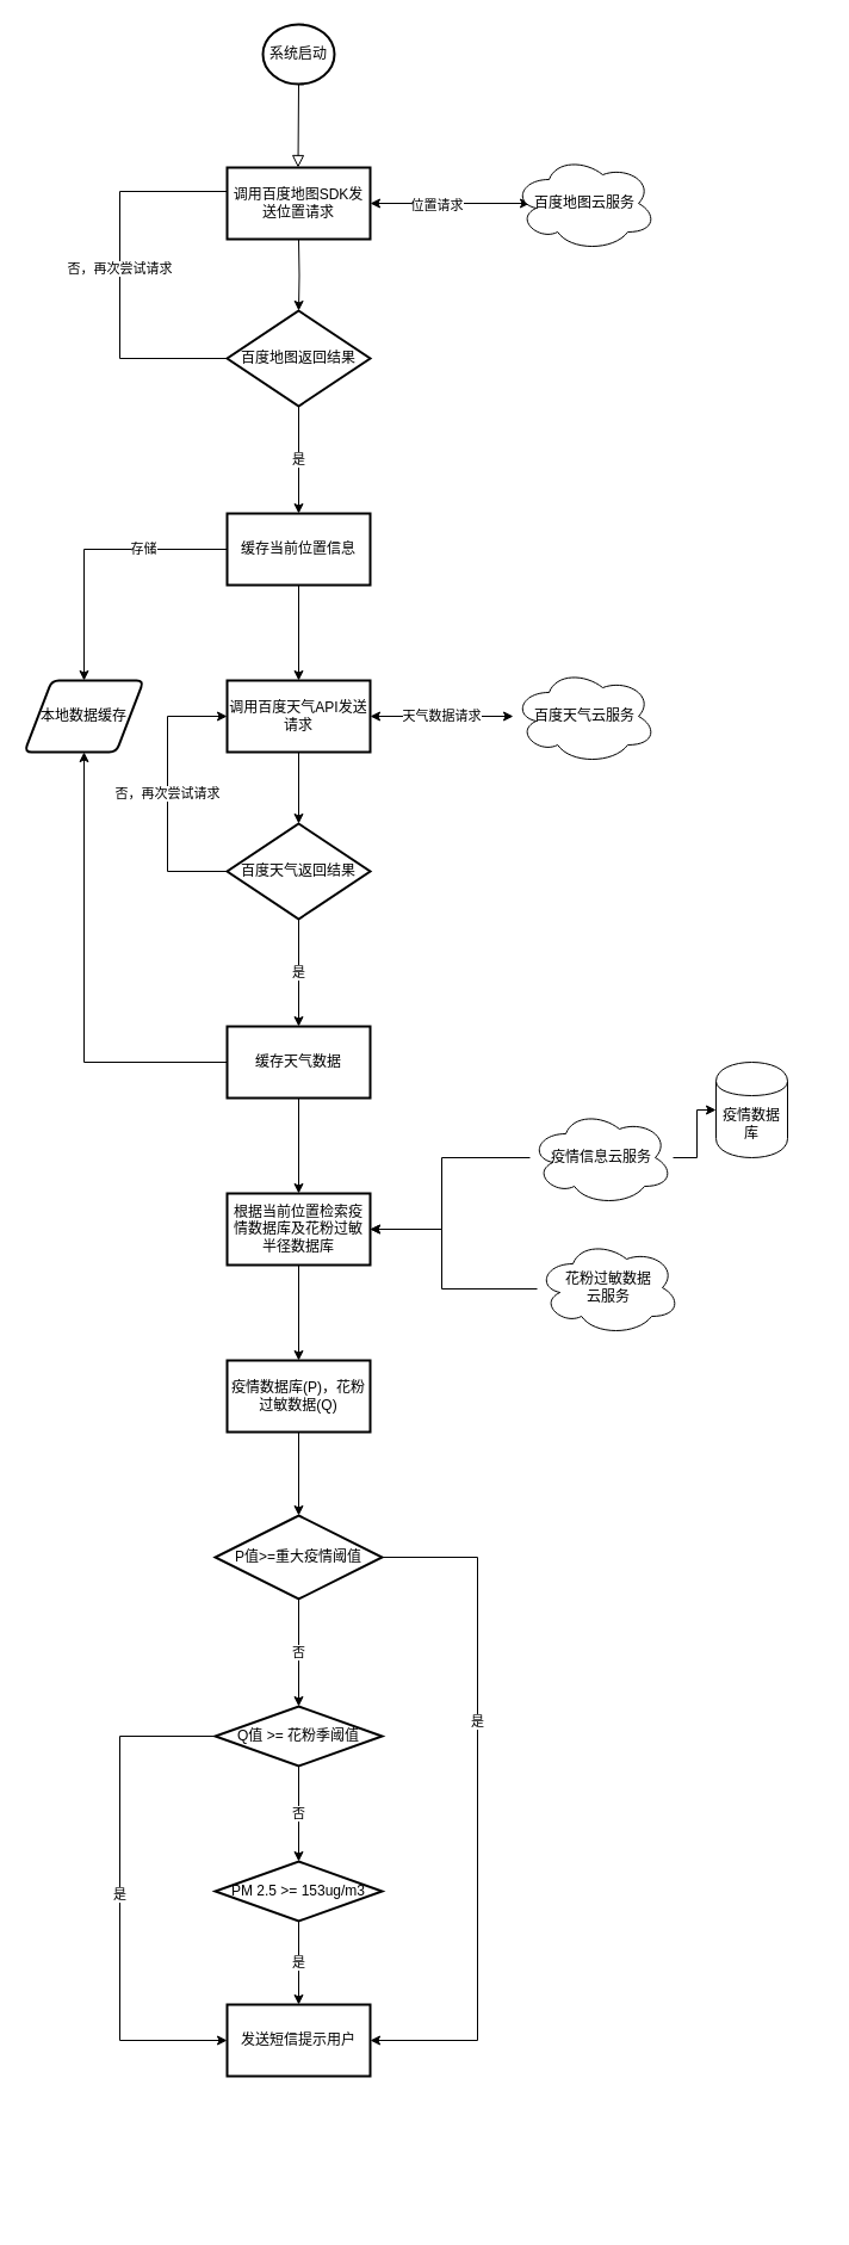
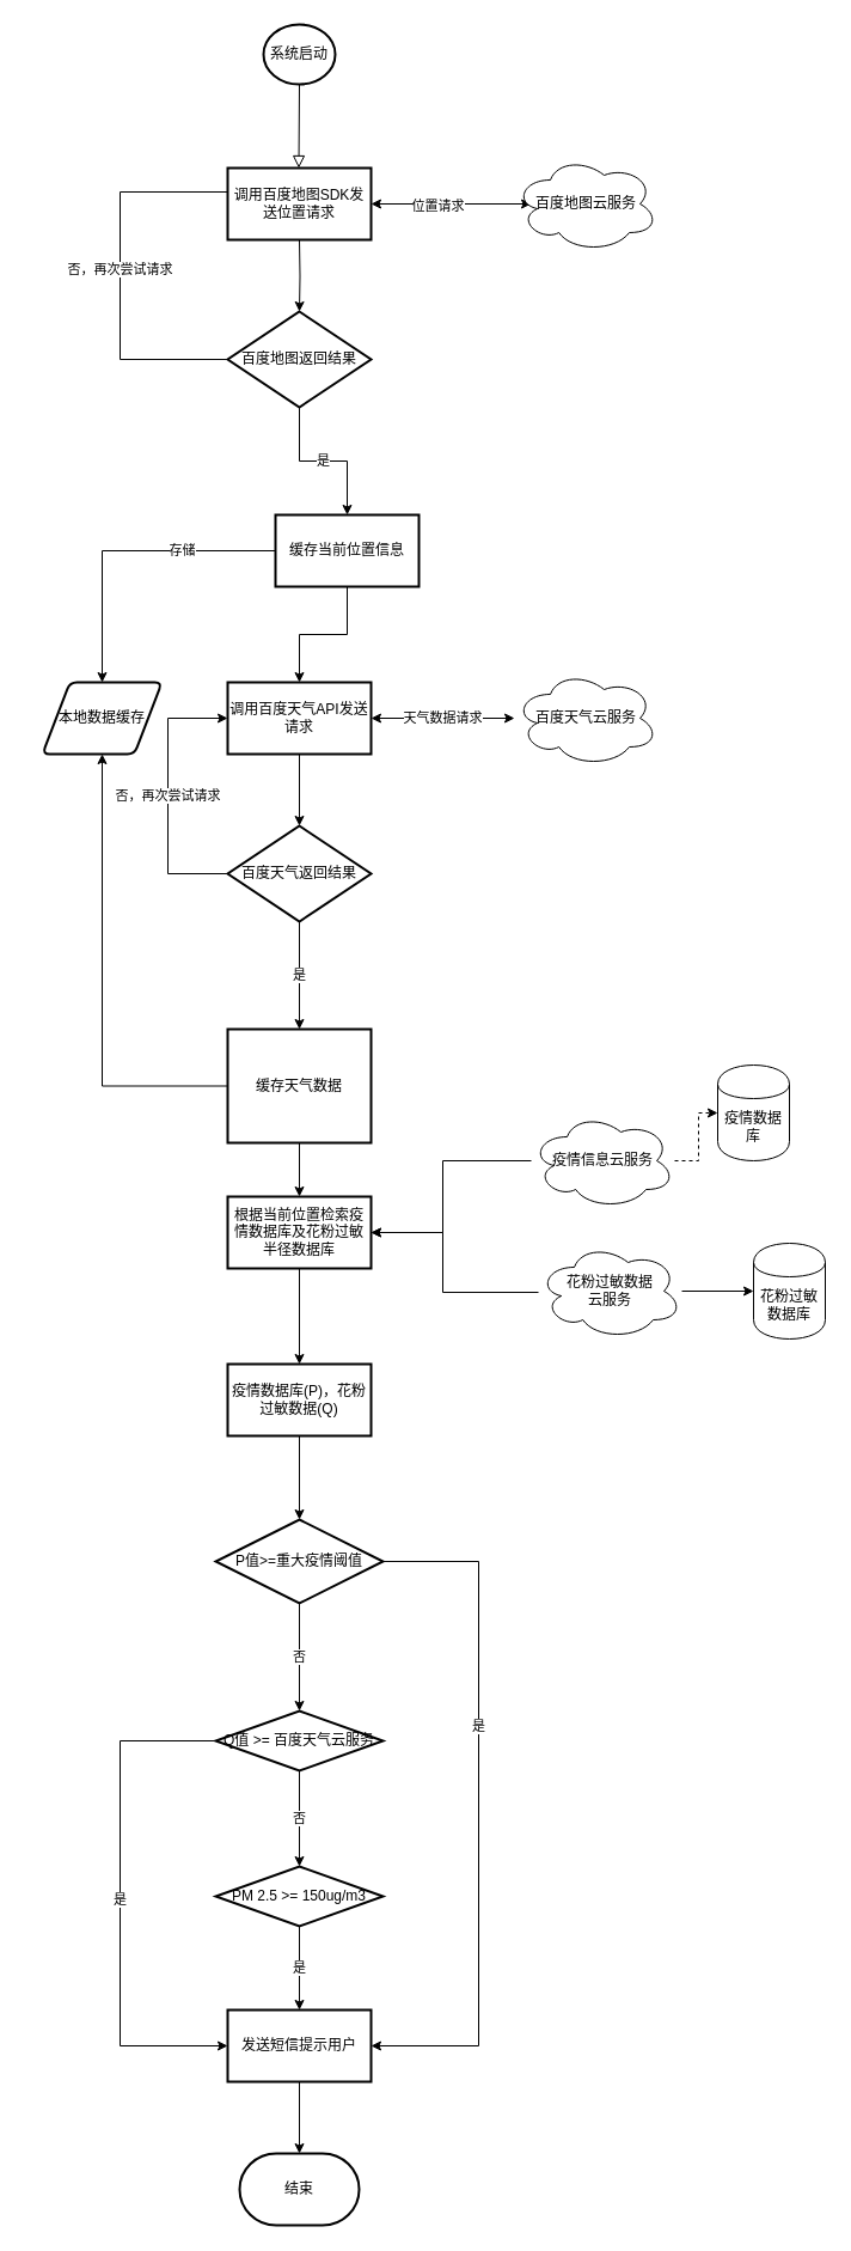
  <mxCell id="0" />
  <mxCell id="1" parent="0" />
  <mxCell id="2" value="" style="rounded=0;html=1;jettySize=auto;orthogonalLoop=1;fontSize=11;endArrow=block;endFill=0;endSize=8;strokeWidth=1;shadow=0;labelBackgroundColor=none;edgeStyle=orthogonalEdgeStyle;exitX=0.5;exitY=1;exitDx=0;exitDy=0;exitPerimeter=0;" parent="1" source="3" edge="1"><mxGeometry relative="1" as="geometry"><mxPoint x="249.5" y="90" as="sourcePoint" /><mxPoint x="249.5" y="140" as="targetPoint" /></mxGeometry></mxCell>
  <mxCell id="3" value="系统启动" style="strokeWidth=2;html=1;shape=mxgraph.flowchart.start_2;whiteSpace=wrap;" parent="1" vertex="1"><mxGeometry x="220" y="20" width="60" height="50" as="geometry" /></mxCell>
  <mxCell id="4" value="" style="edgeStyle=orthogonalEdgeStyle;rounded=0;orthogonalLoop=1;jettySize=auto;html=1;" parent="1" target="9" edge="1"><mxGeometry relative="1" as="geometry"><mxPoint x="250" y="200" as="sourcePoint" /></mxGeometry></mxCell>
  <mxCell id="5" value="" style="endArrow=classic;startArrow=classic;html=1;exitX=1;exitY=0.5;exitDx=0;exitDy=0;" parent="1" source="39" edge="1"><mxGeometry width="50" height="50" relative="1" as="geometry"><mxPoint x="300" y="170" as="sourcePoint" /><mxPoint x="444" y="170" as="targetPoint" /></mxGeometry></mxCell>
  <mxCell id="6" value="位置请求" style="edgeLabel;html=1;align=center;verticalAlign=middle;resizable=0;points=[];" parent="5" vertex="1" connectable="0"><mxGeometry x="-0.181" y="-1" relative="1" as="geometry"><mxPoint as="offset" /></mxGeometry></mxCell>
  <mxCell id="7" value="是" style="edgeStyle=orthogonalEdgeStyle;rounded=0;orthogonalLoop=1;jettySize=auto;html=1;" parent="1" source="9" target="13" edge="1"><mxGeometry relative="1" as="geometry" /></mxCell>
  <mxCell id="8" value="否，再次尝试请求" style="edgeStyle=orthogonalEdgeStyle;rounded=0;orthogonalLoop=1;jettySize=auto;html=1;entryX=0;entryY=0.5;entryDx=0;entryDy=0;" parent="1" source="9" edge="1"><mxGeometry relative="1" as="geometry"><mxPoint x="200" y="160" as="targetPoint" /><Array as="points"><mxPoint x="100" y="300" /><mxPoint x="100" y="160" /></Array></mxGeometry></mxCell>
  <mxCell id="9" value="百度地图返回结果" style="strokeWidth=2;html=1;shape=mxgraph.flowchart.decision;whiteSpace=wrap;" parent="1" vertex="1"><mxGeometry x="190" y="260" width="120" height="80" as="geometry" /></mxCell>
  <mxCell id="10" value="" style="edgeStyle=orthogonalEdgeStyle;rounded=0;orthogonalLoop=1;jettySize=auto;html=1;" parent="1" source="13" target="15" edge="1"><mxGeometry relative="1" as="geometry" /></mxCell>
  <mxCell id="11" value="" style="edgeStyle=orthogonalEdgeStyle;rounded=0;orthogonalLoop=1;jettySize=auto;html=1;" parent="1" source="13" target="16" edge="1"><mxGeometry relative="1" as="geometry" /></mxCell>
  <mxCell id="12" value="存储" style="edgeLabel;html=1;align=center;verticalAlign=middle;resizable=0;points=[];" parent="11" vertex="1" connectable="0"><mxGeometry x="-0.383" y="-1" relative="1" as="geometry"><mxPoint as="offset" /></mxGeometry></mxCell>
- <mxCell id="13" value="缓存当前位置信息" style="whiteSpace=wrap;html=1;strokeWidth=2;" parent="1" vertex="1"><mxGeometry x="190" y="430" width="120" height="60" as="geometry" /></mxCell>
+ <mxCell id="13" value="缓存当前位置信息" style="whiteSpace=wrap;html=1;strokeWidth=2;" parent="1" vertex="1"><mxGeometry x="230" y="430" width="120" height="60" as="geometry" /></mxCell>
  <mxCell id="14" value="" style="edgeStyle=orthogonalEdgeStyle;rounded=0;orthogonalLoop=1;jettySize=auto;html=1;" parent="1" source="15" target="20" edge="1"><mxGeometry relative="1" as="geometry" /></mxCell>
  <mxCell id="15" value="调用百度天气API发送请求" style="whiteSpace=wrap;html=1;strokeWidth=2;" parent="1" vertex="1"><mxGeometry x="190" y="570" width="120" height="60" as="geometry" /></mxCell>
- <mxCell id="16" value="本地数据缓存" style="shape=parallelogram;html=1;strokeWidth=2;perimeter=parallelogramPerimeter;whiteSpace=wrap;rounded=1;arcSize=12;size=0.23;" parent="1" vertex="1"><mxGeometry x="20" y="570" width="100" height="60" as="geometry" /></mxCell>
+ <mxCell id="16" value="本地数据缓存" style="shape=parallelogram;html=1;strokeWidth=2;perimeter=parallelogramPerimeter;whiteSpace=wrap;rounded=1;arcSize=12;size=0.23;" parent="1" vertex="1"><mxGeometry x="35" y="570" width="100" height="60" as="geometry" /></mxCell>
  <mxCell id="17" value="天气数据请求" style="endArrow=classic;startArrow=classic;html=1;exitX=1;exitY=0.5;exitDx=0;exitDy=0;" parent="1" source="15" edge="1"><mxGeometry width="50" height="50" relative="1" as="geometry"><mxPoint x="310" y="650" as="sourcePoint" /><mxPoint x="430" y="600" as="targetPoint" /><Array as="points" /></mxGeometry></mxCell>
  <mxCell id="18" value="是" style="edgeStyle=orthogonalEdgeStyle;rounded=0;orthogonalLoop=1;jettySize=auto;html=1;" parent="1" source="20" target="23" edge="1"><mxGeometry relative="1" as="geometry" /></mxCell>
  <mxCell id="19" value="否，再次尝试请求" style="edgeStyle=orthogonalEdgeStyle;rounded=0;orthogonalLoop=1;jettySize=auto;html=1;exitX=0;exitY=0.5;exitDx=0;exitDy=0;exitPerimeter=0;entryX=0;entryY=0.5;entryDx=0;entryDy=0;" parent="1" source="20" target="15" edge="1"><mxGeometry relative="1" as="geometry"><Array as="points"><mxPoint x="140" y="730" /><mxPoint x="140" y="600" /></Array></mxGeometry></mxCell>
  <mxCell id="20" value="百度天气返回结果" style="strokeWidth=2;html=1;shape=mxgraph.flowchart.decision;whiteSpace=wrap;" parent="1" vertex="1"><mxGeometry x="190" y="690" width="120" height="80" as="geometry" /></mxCell>
  <mxCell id="21" style="edgeStyle=orthogonalEdgeStyle;rounded=0;orthogonalLoop=1;jettySize=auto;html=1;entryX=0.5;entryY=1;entryDx=0;entryDy=0;" parent="1" source="23" target="16" edge="1"><mxGeometry relative="1" as="geometry" /></mxCell>
  <mxCell id="22" value="" style="edgeStyle=orthogonalEdgeStyle;rounded=0;orthogonalLoop=1;jettySize=auto;html=1;" parent="1" source="23" target="25" edge="1"><mxGeometry relative="1" as="geometry" /></mxCell>
- <mxCell id="23" value="缓存天气数据" style="whiteSpace=wrap;html=1;strokeWidth=2;" parent="1" vertex="1"><mxGeometry x="190" y="860" width="120" height="60" as="geometry" /></mxCell>
+ <mxCell id="23" value="缓存天气数据" style="whiteSpace=wrap;html=1;strokeWidth=2;" parent="1" vertex="1"><mxGeometry x="190" y="860" width="120" height="95" as="geometry" /></mxCell>
  <mxCell id="24" value="" style="edgeStyle=orthogonalEdgeStyle;rounded=0;orthogonalLoop=1;jettySize=auto;html=1;" parent="1" source="25" target="27" edge="1"><mxGeometry relative="1" as="geometry" /></mxCell>
  <mxCell id="25" value="根据当前位置检索疫情数据库及花粉过敏半径数据库" style="whiteSpace=wrap;html=1;strokeWidth=2;" parent="1" vertex="1"><mxGeometry x="190" y="1000" width="120" height="60" as="geometry" /></mxCell>
  <mxCell id="26" value="" style="edgeStyle=orthogonalEdgeStyle;rounded=0;orthogonalLoop=1;jettySize=auto;html=1;" parent="1" source="27" target="30" edge="1"><mxGeometry relative="1" as="geometry" /></mxCell>
  <mxCell id="27" value="疫情数据库(P)，花粉过敏数据(Q)" style="whiteSpace=wrap;html=1;strokeWidth=2;" parent="1" vertex="1"><mxGeometry x="190" y="1140" width="120" height="60" as="geometry" /></mxCell>
  <mxCell id="28" value="否" style="edgeStyle=orthogonalEdgeStyle;rounded=0;orthogonalLoop=1;jettySize=auto;html=1;entryX=0.5;entryY=0;entryDx=0;entryDy=0;entryPerimeter=0;" parent="1" source="30" target="33" edge="1"><mxGeometry relative="1" as="geometry"><mxPoint x="250" y="1425" as="targetPoint" /></mxGeometry></mxCell>
  <mxCell id="29" value="是" style="edgeStyle=orthogonalEdgeStyle;rounded=0;orthogonalLoop=1;jettySize=auto;html=1;exitX=0;exitY=0.5;exitDx=0;exitDy=0;entryX=1;entryY=0.5;entryDx=0;entryDy=0;" parent="1" source="30" target="35" edge="1"><mxGeometry relative="1" as="geometry"><Array as="points"><mxPoint x="400" y="1305" /><mxPoint x="400" y="1710" /></Array></mxGeometry></mxCell>
  <mxCell id="30" value="P值&amp;gt;=重大疫情阈值" style="rhombus;whiteSpace=wrap;html=1;strokeWidth=2;" parent="1" vertex="1"><mxGeometry x="180" y="1270" width="140" height="70" as="geometry" /></mxCell>
  <mxCell id="31" value="否" style="edgeStyle=orthogonalEdgeStyle;rounded=0;orthogonalLoop=1;jettySize=auto;html=1;" parent="1" source="33" target="37" edge="1"><mxGeometry relative="1" as="geometry" /></mxCell>
  <mxCell id="32" value="是" style="edgeStyle=orthogonalEdgeStyle;rounded=0;orthogonalLoop=1;jettySize=auto;html=1;entryX=0;entryY=0.5;entryDx=0;entryDy=0;" parent="1" source="33" target="35" edge="1"><mxGeometry relative="1" as="geometry"><Array as="points"><mxPoint x="100" y="1455" /><mxPoint x="100" y="1710" /></Array></mxGeometry></mxCell>
- <mxCell id="33" value="Q值 &amp;gt;=&amp;nbsp;花粉季阈值" style="strokeWidth=2;html=1;shape=mxgraph.flowchart.decision;whiteSpace=wrap;" parent="1" vertex="1"><mxGeometry x="180" y="1430" width="140" height="50" as="geometry" /></mxCell>
+ <mxCell id="33" value="Q值 &amp;gt;=&amp;nbsp;百度天气云服务" style="strokeWidth=2;html=1;shape=mxgraph.flowchart.decision;whiteSpace=wrap;" parent="1" vertex="1"><mxGeometry x="180" y="1430" width="140" height="50" as="geometry" /></mxCell>
+ <mxCell id="34" value="" style="edgeStyle=orthogonalEdgeStyle;rounded=0;orthogonalLoop=1;jettySize=auto;html=1;" parent="1" source="35" target="38" edge="1"><mxGeometry relative="1" as="geometry" /></mxCell>
  <mxCell id="35" value="发送短信提示用户" style="whiteSpace=wrap;html=1;strokeWidth=2;" parent="1" vertex="1"><mxGeometry x="190" y="1680" width="120" height="60" as="geometry" /></mxCell>
  <mxCell id="36" value="是" style="edgeStyle=orthogonalEdgeStyle;rounded=0;orthogonalLoop=1;jettySize=auto;html=1;entryX=0.5;entryY=0;entryDx=0;entryDy=0;" parent="1" source="37" target="35" edge="1"><mxGeometry relative="1" as="geometry"><mxPoint x="250" y="1685" as="targetPoint" /></mxGeometry></mxCell>
- <mxCell id="37" value="PM 2.5 &amp;gt;= 153ug/m3" style="strokeWidth=2;html=1;shape=mxgraph.flowchart.decision;whiteSpace=wrap;" parent="1" vertex="1"><mxGeometry x="180" y="1560" width="140" height="50" as="geometry" /></mxCell>
+ <mxCell id="37" value="PM 2.5 &amp;gt;= 150ug/m3" style="strokeWidth=2;html=1;shape=mxgraph.flowchart.decision;whiteSpace=wrap;" parent="1" vertex="1"><mxGeometry x="180" y="1560" width="140" height="50" as="geometry" /></mxCell>
+ <mxCell id="38" value="结束" style="strokeWidth=2;html=1;shape=mxgraph.flowchart.terminator;whiteSpace=wrap;" parent="1" vertex="1"><mxGeometry x="200" y="1800" width="100" height="60" as="geometry" /></mxCell>
  <mxCell id="39" value="调用百度地图SDK发送位置请求" style="whiteSpace=wrap;html=1;strokeWidth=2;" parent="1" vertex="1"><mxGeometry x="190" y="140" width="120" height="60" as="geometry" /></mxCell>
  <mxCell id="40" value="百度地图云服务" style="ellipse;shape=cloud;whiteSpace=wrap;html=1;" vertex="1" parent="1"><mxGeometry x="430" y="130" width="120" height="80" as="geometry" /></mxCell>
  <mxCell id="41" value="百度天气云服务" style="ellipse;shape=cloud;whiteSpace=wrap;html=1;" vertex="1" parent="1"><mxGeometry x="430" y="560" width="120" height="80" as="geometry" /></mxCell>
  <mxCell id="42" style="edgeStyle=orthogonalEdgeStyle;rounded=0;orthogonalLoop=1;jettySize=auto;html=1;entryX=1;entryY=0.5;entryDx=0;entryDy=0;" edge="1" parent="1" source="44" target="25"><mxGeometry relative="1" as="geometry"><Array as="points"><mxPoint x="370" y="970" /><mxPoint x="370" y="1030" /></Array></mxGeometry></mxCell>
- <mxCell id="43" value="" style="edgeStyle=orthogonalEdgeStyle;rounded=0;orthogonalLoop=1;jettySize=auto;html=1;" edge="1" parent="1" source="44" target="49"><mxGeometry relative="1" as="geometry" /></mxCell>
+ <mxCell id="43" value="" style="edgeStyle=orthogonalEdgeStyle;rounded=0;orthogonalLoop=1;jettySize=auto;html=1;dashed=1;" edge="1" parent="1" source="44" target="49"><mxGeometry relative="1" as="geometry" /></mxCell>
  <mxCell id="44" value="疫情信息云服务" style="ellipse;shape=cloud;whiteSpace=wrap;html=1;" vertex="1" parent="1"><mxGeometry x="444" y="930" width="120" height="80" as="geometry" /></mxCell>
  <mxCell id="45" style="edgeStyle=orthogonalEdgeStyle;rounded=0;orthogonalLoop=1;jettySize=auto;html=1;" edge="1" parent="1" source="47"><mxGeometry relative="1" as="geometry"><mxPoint x="310" y="1030" as="targetPoint" /><Array as="points"><mxPoint x="370" y="1080" /><mxPoint x="370" y="1030" /></Array></mxGeometry></mxCell>
+ <mxCell id="46" value="" style="edgeStyle=orthogonalEdgeStyle;rounded=0;orthogonalLoop=1;jettySize=auto;html=1;" edge="1" parent="1" source="47" target="48"><mxGeometry relative="1" as="geometry" /></mxCell>
  <mxCell id="47" value="花粉过敏数据&lt;br&gt;云服务" style="ellipse;shape=cloud;whiteSpace=wrap;html=1;" vertex="1" parent="1"><mxGeometry x="450" y="1039" width="120" height="80" as="geometry" /></mxCell>
+ <mxCell id="48" value="花粉过敏数据库" style="shape=cylinder;whiteSpace=wrap;html=1;boundedLbl=1;backgroundOutline=1;" vertex="1" parent="1"><mxGeometry x="630" y="1039" width="60" height="80" as="geometry" /></mxCell>
  <mxCell id="49" value="疫情数据库" style="shape=cylinder;whiteSpace=wrap;html=1;boundedLbl=1;backgroundOutline=1;" vertex="1" parent="1"><mxGeometry x="600" y="890" width="60" height="80" as="geometry" /></mxCell>
